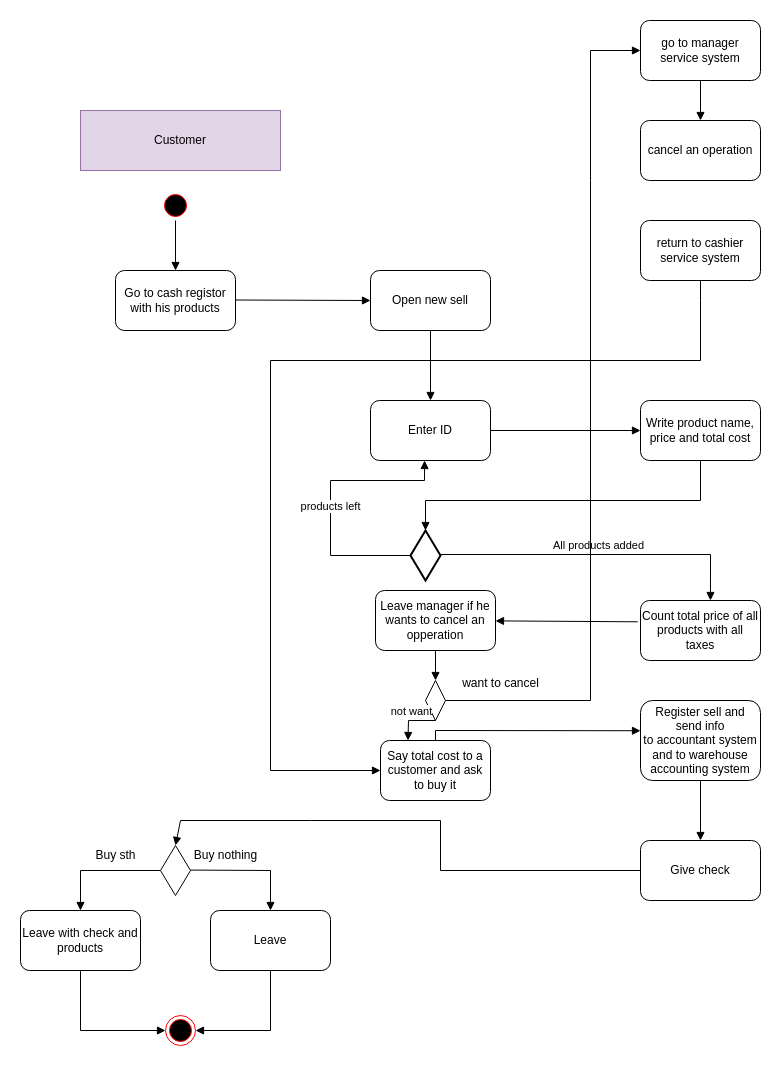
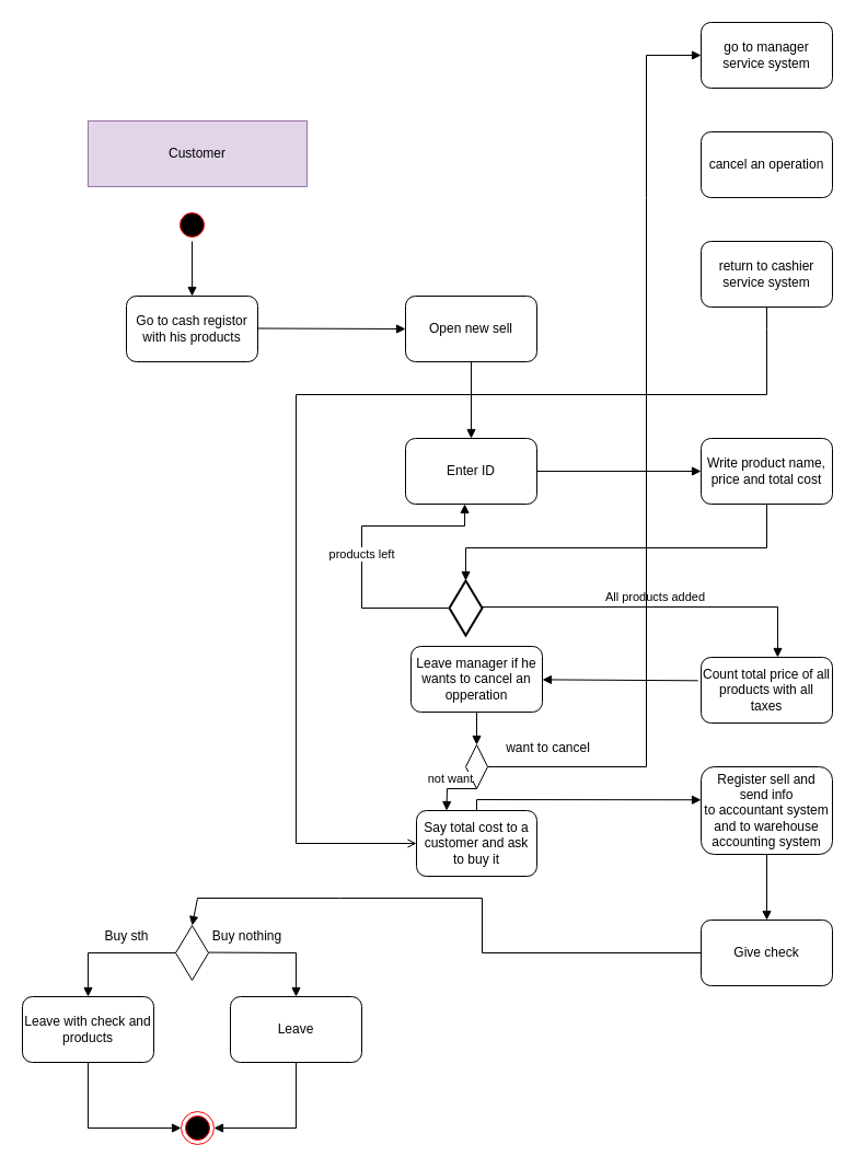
  <mxCell id="0" />
  <mxCell id="1" parent="0" />
  <mxCell id="2" value="" style="ellipse;html=1;shape=startState;fillColor=#000000;strokeColor=#ff0000;" vertex="1" parent="1"><mxGeometry x="160" y="190" width="30" height="30" as="geometry" /></mxCell>
  <mxCell id="3" value="Go to cash registor with his products" style="rounded=1;whiteSpace=wrap;html=1;" vertex="1" parent="1"><mxGeometry x="115" y="270" width="120" height="60" as="geometry" /></mxCell>
  <mxCell id="4" value="Customer" style="rounded=0;whiteSpace=wrap;html=1;fillColor=#e1d5e7;strokeColor=#9673a6;" vertex="1" parent="1"><mxGeometry x="80" y="110" width="200" height="60" as="geometry" /></mxCell>
  <mxCell id="5" value="" style="html=1;verticalAlign=bottom;endArrow=block;curved=0;rounded=0;entryX=0.5;entryY=0;entryDx=0;entryDy=0;exitX=0.5;exitY=1;exitDx=0;exitDy=0;" edge="1" parent="1" source="2" target="3"><mxGeometry width="80" relative="1" as="geometry"><mxPoint x="80" y="240" as="sourcePoint" /><mxPoint x="260" y="270" as="targetPoint" /></mxGeometry></mxCell>
  <mxCell id="6" value="Open new sell" style="rounded=1;whiteSpace=wrap;html=1;" vertex="1" parent="1"><mxGeometry x="370" y="270" width="120" height="60" as="geometry" /></mxCell>
  <mxCell id="7" value="" style="html=1;verticalAlign=bottom;endArrow=block;curved=0;rounded=0;entryX=0;entryY=0.5;entryDx=0;entryDy=0;" edge="1" parent="1" target="6"><mxGeometry width="80" relative="1" as="geometry"><mxPoint x="235" y="299.5" as="sourcePoint" /><mxPoint x="310" y="300" as="targetPoint" /></mxGeometry></mxCell>
  <mxCell id="8" value="" style="html=1;verticalAlign=bottom;endArrow=block;curved=0;rounded=0;exitX=0.5;exitY=1;exitDx=0;exitDy=0;entryX=0.5;entryY=0;entryDx=0;entryDy=0;" edge="1" parent="1" source="6" target="9"><mxGeometry width="80" relative="1" as="geometry"><mxPoint x="420" y="390" as="sourcePoint" /><mxPoint x="410" y="400" as="targetPoint" /></mxGeometry></mxCell>
  <mxCell id="9" value="Enter ID" style="rounded=1;whiteSpace=wrap;html=1;" vertex="1" parent="1"><mxGeometry x="370" y="400" width="120" height="60" as="geometry" /></mxCell>
  <mxCell id="10" value="Write product name, price and total cost" style="rounded=1;whiteSpace=wrap;html=1;" vertex="1" parent="1"><mxGeometry x="640" y="400" width="120" height="60" as="geometry" /></mxCell>
  <mxCell id="11" value="" style="html=1;verticalAlign=bottom;endArrow=block;curved=0;rounded=0;entryX=0;entryY=0.5;entryDx=0;entryDy=0;" edge="1" parent="1" target="10"><mxGeometry width="80" relative="1" as="geometry"><mxPoint x="490" y="430" as="sourcePoint" /><mxPoint x="540" y="429.58" as="targetPoint" /></mxGeometry></mxCell>
  <mxCell id="12" value="" style="strokeWidth=2;html=1;shape=mxgraph.flowchart.decision;whiteSpace=wrap;" vertex="1" parent="1"><mxGeometry x="410" y="530" width="30" height="50" as="geometry" /></mxCell>
  <mxCell id="13" value="products left" style="html=1;verticalAlign=bottom;endArrow=block;curved=0;rounded=0;exitX=0.5;exitY=0;exitDx=0;exitDy=0;exitPerimeter=0;entryX=0.451;entryY=1;entryDx=0;entryDy=0;entryPerimeter=0;" edge="1" parent="1" source="12" target="9"><mxGeometry width="80" relative="1" as="geometry"><mxPoint x="440" y="390" as="sourcePoint" /><mxPoint x="410" y="525" as="targetPoint" /><Array as="points"><mxPoint x="410" y="555" /><mxPoint x="330" y="555" /><mxPoint x="330" y="480" /><mxPoint x="424" y="480" /></Array></mxGeometry></mxCell>
  <mxCell id="14" value="All products added" style="html=1;verticalAlign=bottom;endArrow=block;curved=0;rounded=0;exitX=0.5;exitY=1;exitDx=0;exitDy=0;exitPerimeter=0;entryX=0.583;entryY=0;entryDx=0;entryDy=0;entryPerimeter=0;" edge="1" parent="1" target="15"><mxGeometry width="80" relative="1" as="geometry"><mxPoint x="440" y="554" as="sourcePoint" /><mxPoint x="715" y="574" as="targetPoint" /><Array as="points"><mxPoint x="710" y="554" /></Array></mxGeometry></mxCell>
  <mxCell id="15" value="Count total price of all products with all taxes" style="rounded=1;whiteSpace=wrap;html=1;" vertex="1" parent="1"><mxGeometry x="640" y="600" width="120" height="60" as="geometry" /></mxCell>
  <mxCell id="16" value="Say total cost to a customer and ask to buy it" style="rounded=1;whiteSpace=wrap;html=1;" vertex="1" parent="1"><mxGeometry x="380" y="740" width="110" height="60" as="geometry" /></mxCell>
  <mxCell id="17" value="" style="html=1;verticalAlign=bottom;endArrow=block;curved=0;rounded=0;exitX=-0.023;exitY=0.355;exitDx=0;exitDy=0;exitPerimeter=0;" edge="1" parent="1" source="15" target="34"><mxGeometry width="80" relative="1" as="geometry"><mxPoint x="640" y="610" as="sourcePoint" /><mxPoint x="501.68" y="610.34" as="targetPoint" /></mxGeometry></mxCell>
  <mxCell id="18" value="" style="html=1;verticalAlign=bottom;endArrow=block;curved=0;rounded=0;exitX=0.5;exitY=1;exitDx=0;exitDy=0;entryX=0.5;entryY=0;entryDx=0;entryDy=0;entryPerimeter=0;" edge="1" parent="1" source="10" target="12"><mxGeometry width="80" relative="1" as="geometry"><mxPoint x="760" y="500" as="sourcePoint" /><mxPoint x="840" y="500" as="targetPoint" /><Array as="points"><mxPoint x="700" y="500" /><mxPoint x="425" y="500" /></Array></mxGeometry></mxCell>
  <mxCell id="19" value="Register sell and send info to&amp;nbsp;accountant system and to warehouse accounting system" style="rounded=1;whiteSpace=wrap;html=1;" vertex="1" parent="1"><mxGeometry x="640" y="700" width="120" height="80" as="geometry" /></mxCell>
  <mxCell id="20" value="" style="html=1;verticalAlign=bottom;endArrow=block;curved=0;rounded=0;exitX=0.5;exitY=1;exitDx=0;exitDy=0;" edge="1" parent="1" source="19"><mxGeometry width="80" relative="1" as="geometry"><mxPoint x="540" y="550" as="sourcePoint" /><mxPoint x="700" y="840" as="targetPoint" /></mxGeometry></mxCell>
  <mxCell id="21" value="Give check" style="rounded=1;whiteSpace=wrap;html=1;" vertex="1" parent="1"><mxGeometry x="640" y="840" width="120" height="60" as="geometry" /></mxCell>
  <mxCell id="22" value="" style="rhombus;whiteSpace=wrap;html=1;" vertex="1" parent="1"><mxGeometry x="160" y="845" width="30" height="50" as="geometry" /></mxCell>
  <mxCell id="23" value="" style="html=1;verticalAlign=bottom;endArrow=block;curved=0;rounded=0;exitX=0;exitY=0.5;exitDx=0;exitDy=0;entryX=0.5;entryY=0;entryDx=0;entryDy=0;" edge="1" parent="1" source="21" target="22"><mxGeometry width="80" relative="1" as="geometry"><mxPoint x="400" y="800" as="sourcePoint" /><mxPoint x="480" y="800" as="targetPoint" /><Array as="points"><mxPoint x="440" y="870" /><mxPoint x="440" y="820" /><mxPoint x="310" y="820" /><mxPoint x="180" y="820" /></Array></mxGeometry></mxCell>
  <mxCell id="24" value="" style="html=1;verticalAlign=bottom;endArrow=block;curved=0;rounded=0;" edge="1" parent="1"><mxGeometry width="80" relative="1" as="geometry"><mxPoint x="190" y="869.58" as="sourcePoint" /><mxPoint x="270" y="910" as="targetPoint" /><Array as="points"><mxPoint x="270" y="870" /></Array></mxGeometry></mxCell>
  <mxCell id="25" value="" style="html=1;verticalAlign=bottom;endArrow=block;curved=0;rounded=0;exitX=0;exitY=0.5;exitDx=0;exitDy=0;" edge="1" parent="1" source="22"><mxGeometry width="80" relative="1" as="geometry"><mxPoint x="20" y="910" as="sourcePoint" /><mxPoint x="80" y="910" as="targetPoint" /><Array as="points"><mxPoint x="80" y="870" /></Array></mxGeometry></mxCell>
  <mxCell id="26" value="Buy sth" style="text;html=1;align=center;verticalAlign=middle;resizable=0;points=[];autosize=1;strokeColor=none;fillColor=none;" vertex="1" parent="1"><mxGeometry x="85" y="840" width="60" height="30" as="geometry" /></mxCell>
  <mxCell id="27" value="Buy nothing" style="text;html=1;align=center;verticalAlign=middle;resizable=0;points=[];autosize=1;strokeColor=none;fillColor=none;" vertex="1" parent="1"><mxGeometry x="180" y="840" width="90" height="30" as="geometry" /></mxCell>
  <mxCell id="28" value="Leave with check and products" style="rounded=1;whiteSpace=wrap;html=1;" vertex="1" parent="1"><mxGeometry x="20" y="910" width="120" height="60" as="geometry" /></mxCell>
  <mxCell id="29" value="Leave" style="rounded=1;whiteSpace=wrap;html=1;" vertex="1" parent="1"><mxGeometry x="210" y="910" width="120" height="60" as="geometry" /></mxCell>
  <mxCell id="30" value="" style="html=1;verticalAlign=bottom;endArrow=block;curved=0;rounded=0;exitX=0.5;exitY=1;exitDx=0;exitDy=0;entryX=0;entryY=0.5;entryDx=0;entryDy=0;" edge="1" parent="1" source="28" target="32"><mxGeometry width="80" relative="1" as="geometry"><mxPoint x="50" y="1030" as="sourcePoint" /><mxPoint x="160" y="1030" as="targetPoint" /><Array as="points"><mxPoint x="80" y="1030" /></Array></mxGeometry></mxCell>
  <mxCell id="31" value="" style="html=1;verticalAlign=bottom;endArrow=block;curved=0;rounded=0;exitX=0.5;exitY=1;exitDx=0;exitDy=0;entryX=1;entryY=0.5;entryDx=0;entryDy=0;" edge="1" parent="1" source="29" target="32"><mxGeometry width="80" relative="1" as="geometry"><mxPoint x="400" y="970" as="sourcePoint" /><mxPoint x="190" y="1030" as="targetPoint" /><Array as="points"><mxPoint x="270" y="1030" /></Array></mxGeometry></mxCell>
  <mxCell id="32" value="" style="ellipse;html=1;shape=endState;fillColor=#000000;strokeColor=#ff0000;" vertex="1" parent="1"><mxGeometry x="165" y="1015" width="30" height="30" as="geometry" /></mxCell>
  <mxCell id="33" value="" style="html=1;verticalAlign=bottom;endArrow=block;curved=0;rounded=0;entryX=0;entryY=0.378;entryDx=0;entryDy=0;entryPerimeter=0;" edge="1" parent="1" target="19"><mxGeometry width="80" relative="1" as="geometry"><mxPoint x="435" y="740" as="sourcePoint" /><mxPoint x="520" y="700" as="targetPoint" /><Array as="points"><mxPoint x="435" y="730" /></Array></mxGeometry></mxCell>
  <mxCell id="34" value="Leave manager if he wants to cancel an opperation" style="rounded=1;whiteSpace=wrap;html=1;" vertex="1" parent="1"><mxGeometry x="375" y="590" width="120" height="60" as="geometry" /></mxCell>
  <mxCell id="35" value="" style="rhombus;whiteSpace=wrap;html=1;" vertex="1" parent="1"><mxGeometry x="425" y="680" width="20" height="40" as="geometry" /></mxCell>
  <mxCell id="36" value="" style="html=1;verticalAlign=bottom;endArrow=block;curved=0;rounded=0;exitX=0.5;exitY=1;exitDx=0;exitDy=0;entryX=0.5;entryY=0;entryDx=0;entryDy=0;" edge="1" parent="1" source="34" target="35"><mxGeometry width="80" relative="1" as="geometry"><mxPoint x="640" y="850" as="sourcePoint" /><mxPoint x="720" y="850" as="targetPoint" /></mxGeometry></mxCell>
  <mxCell id="37" value="not want" style="html=1;verticalAlign=bottom;endArrow=block;curved=0;rounded=0;exitX=0.5;exitY=1;exitDx=0;exitDy=0;entryX=0.25;entryY=0;entryDx=0;entryDy=0;" edge="1" parent="1" source="35" target="16"><mxGeometry width="80" relative="1" as="geometry"><mxPoint x="510" y="780" as="sourcePoint" /><mxPoint x="590" y="780" as="targetPoint" /><Array as="points"><mxPoint x="408" y="720" /></Array></mxGeometry></mxCell>
  <mxCell id="38" value="" style="html=1;verticalAlign=bottom;endArrow=block;curved=0;rounded=0;entryX=0;entryY=0.5;entryDx=0;entryDy=0;" edge="1" parent="1" target="39"><mxGeometry width="80" relative="1" as="geometry"><mxPoint x="445" y="700" as="sourcePoint" /><mxPoint x="590" y="180" as="targetPoint" /><Array as="points"><mxPoint x="590" y="700" /><mxPoint x="590" y="180" /><mxPoint x="590" y="50" /></Array></mxGeometry></mxCell>
  <mxCell id="39" value="go to manager service system" style="rounded=1;whiteSpace=wrap;html=1;" vertex="1" parent="1"><mxGeometry x="640" y="20" width="120" height="60" as="geometry" /></mxCell>
  <mxCell id="40" value="want to cancel" style="text;html=1;align=center;verticalAlign=middle;resizable=0;points=[];autosize=1;strokeColor=none;fillColor=none;" vertex="1" parent="1"><mxGeometry x="450" y="668" width="100" height="30" as="geometry" /></mxCell>
  <mxCell id="41" value="cancel an operation" style="rounded=1;whiteSpace=wrap;html=1;" vertex="1" parent="1"><mxGeometry x="640" y="120" width="120" height="60" as="geometry" /></mxCell>
- <mxCell id="42" value="" style="html=1;verticalAlign=bottom;endArrow=block;curved=0;rounded=0;exitX=0.5;exitY=1;exitDx=0;exitDy=0;entryX=0.5;entryY=0;entryDx=0;entryDy=0;" edge="1" parent="1" source="39" target="41"><mxGeometry width="80" relative="1" as="geometry"><mxPoint x="640" y="250" as="sourcePoint" /><mxPoint x="720" y="250" as="targetPoint" /></mxGeometry></mxCell>
  <mxCell id="43" value="return to cashier service system" style="rounded=1;whiteSpace=wrap;html=1;" vertex="1" parent="1"><mxGeometry x="640" y="220" width="120" height="60" as="geometry" /></mxCell>
- <mxCell id="44" value="" style="html=1;verticalAlign=bottom;endArrow=block;curved=0;rounded=0;exitX=0.5;exitY=1;exitDx=0;exitDy=0;entryX=0;entryY=0.5;entryDx=0;entryDy=0;" edge="1" parent="1" source="43" target="16"><mxGeometry width="80" relative="1" as="geometry"><mxPoint x="640" y="450" as="sourcePoint" /><mxPoint x="720" y="450" as="targetPoint" /><Array as="points"><mxPoint x="700" y="300" /><mxPoint x="700" y="360" /><mxPoint x="270" y="360" /><mxPoint x="270" y="770" /></Array></mxGeometry></mxCell>
+ <mxCell id="44" value="" style="html=1;verticalAlign=bottom;endArrow=open;curved=0;rounded=0;exitX=0.5;exitY=1;exitDx=0;exitDy=0;entryX=0;entryY=0.5;entryDx=0;entryDy=0;" edge="1" parent="1" source="43" target="16"><mxGeometry width="80" relative="1" as="geometry"><mxPoint x="640" y="450" as="sourcePoint" /><mxPoint x="720" y="450" as="targetPoint" /><Array as="points"><mxPoint x="700" y="300" /><mxPoint x="700" y="360" /><mxPoint x="270" y="360" /><mxPoint x="270" y="770" /></Array></mxGeometry></mxCell>
